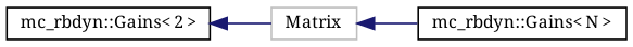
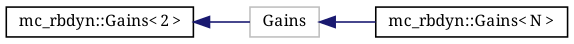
  digraph {
    fontname="Noto Serif"
    rankdir=LR
    node [color=black fillcolor=white fontname="Noto Serif" fontsize=10 shape=record style=filled]
    edge [color=midnightblue dir=back fontname="Noto Serif" fontsize=10 labelfontname=Helvetica labelfontsize=10 style=solid]
-   n1 [color=grey75 height=0.2 label=Matrix width=0.4]
+   n1 [color=grey75 height=0.2 label=Gains width=0.4]
    n2 [height=0.2 label="mc_rbdyn::Gains\< N \>" width=0.4]
    n3 [height=0.2 label="mc_rbdyn::Gains\< 2 \>" width=0.4]
    n1 -> n2
    n3 -> n1
  }
